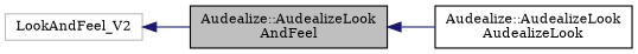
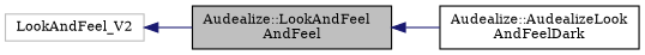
  digraph {
    fontname="DejaVu Serif"
    rankdir=LR
    node [color=black fillcolor=white fontname="DejaVu Serif" fontsize=10 shape=record style=filled]
    edge [color=midnightblue dir=back fontname="DejaVu Serif" fontsize=10 labelfontname=Helvetica labelfontsize=10 style=solid]
-   n1 [fillcolor=grey75 fontcolor=black height=0.2 label="Audealize::AudealizeLook\lAndFeel" width=0.4]
-   n2 [height=0.2 label="Audealize::AudealizeLook\lAudealizeLook" width=0.4]
+   n1 [fillcolor=grey75 fontcolor=black height=0.2 label="Audealize::LookAndFeel\lAndFeel" width=0.4]
+   n2 [height=0.2 label="Audealize::AudealizeLook\lAndFeelDark" width=0.4]
    n3 [color=grey75 height=0.2 label=LookAndFeel_V2 width=0.4]
    n1 -> n2
    n3 -> n1
  }
